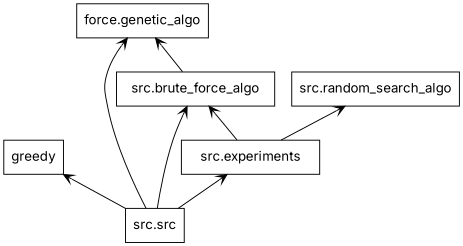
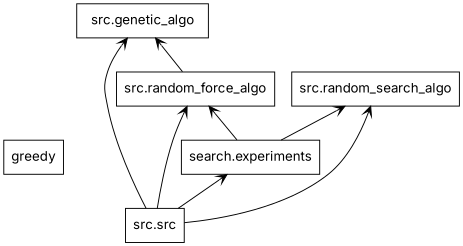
  digraph {
    fontname=Inter
    rankdir=BT
    node [color=black fontname=Inter shape=box style=solid]
    edge [arrowhead=open arrowtail=none fontname=Inter]
    n1 [label=greedy]
-   n2 [label="src.brute_force_algo"]
-   n3 [label="force.genetic_algo"]
-   n4 [label="src.experiments"]
+   n2 [label="src.random_force_algo"]
+   n3 [label="src.genetic_algo"]
+   n4 [label="search.experiments"]
    n5 [label="src.random_search_algo"]
    n6 [label="src.src"]
    n2 -> n3
    n4 -> n2
    n4 -> n5
    n6 -> n2
    n6 -> n3
    n6 -> n4
-   n6 -> n1
+   n6 -> n5
  }
